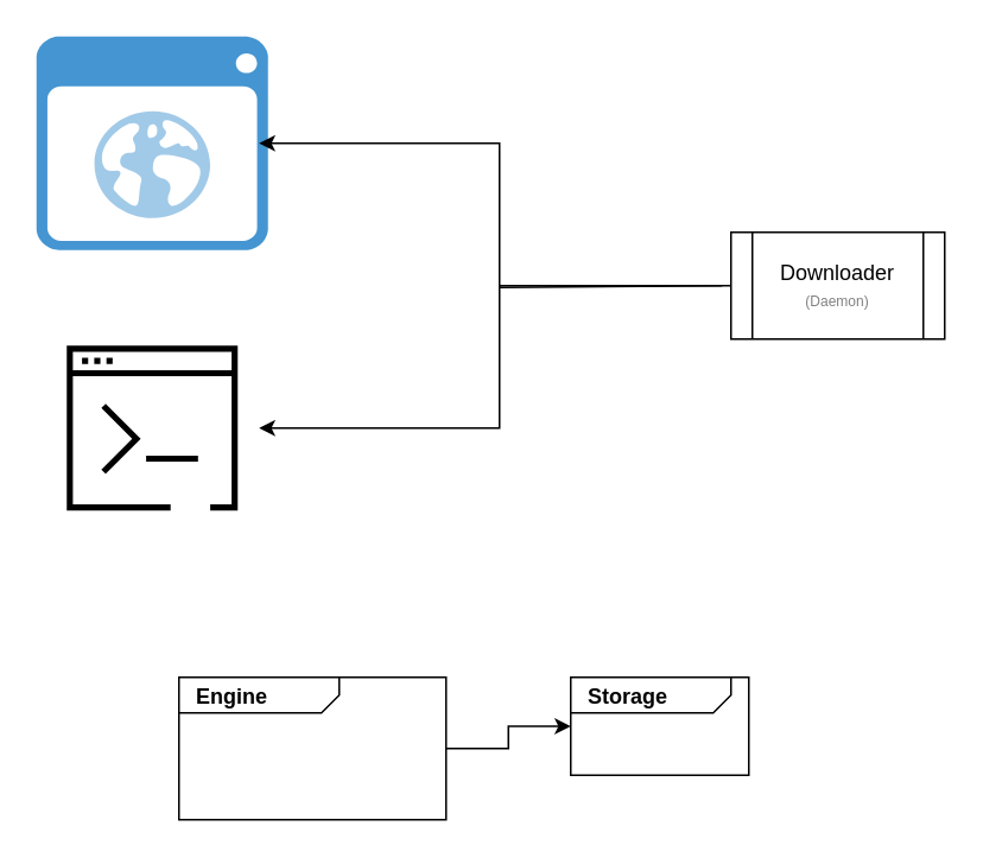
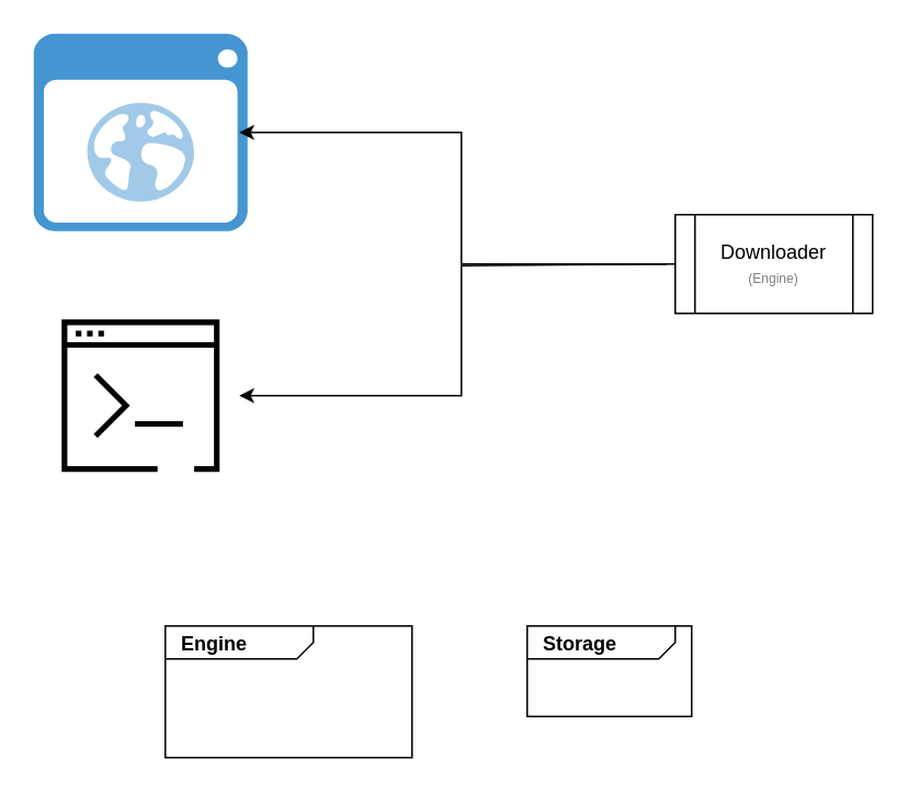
  <mxCell id="0" />
  <mxCell id="1" parent="0" />
  <mxCell id="2" value="" style="shadow=0;dashed=0;html=1;strokeColor=none;fillColor=#4495D1;labelPosition=center;verticalLabelPosition=bottom;verticalAlign=top;align=center;outlineConnect=0;shape=mxgraph.veeam.2d.web_ui;" vertex="1" parent="1"><mxGeometry x="20" y="20" width="130" height="120" as="geometry" /></mxCell>
  <mxCell id="3" value="" style="sketch=0;points=[[0,0,0],[0.25,0,0],[0.5,0,0],[0.75,0,0],[1,0,0],[0,1,0],[0.25,1,0],[0.5,1,0],[0.75,1,0],[1,1,0],[0,0.25,0],[0,0.5,0],[0,0.75,0],[1,0.25,0],[1,0.5,0],[1,0.75,0]];points=[[0,0,0],[0.25,0,0],[0.5,0,0],[0.75,0,0],[1,0,0],[0,1,0],[0.25,1,0],[0.5,1,0],[0.75,1,0],[1,1,0],[0,0.25,0],[0,0.5,0],[0,0.75,0],[1,0.25,0],[1,0.5,0],[1,0.75,0]];outlineConnect=0;fontColor=#232F3E;fillColor=default;strokeColor=#000000;dashed=0;verticalLabelPosition=bottom;verticalAlign=top;align=center;html=1;fontSize=12;fontStyle=0;aspect=fixed;shape=mxgraph.aws4.resourceIcon;resIcon=mxgraph.aws4.command_line_interface;" vertex="1" parent="1"><mxGeometry x="25" y="180" width="120" height="120" as="geometry" /></mxCell>
  <mxCell id="4" style="edgeStyle=orthogonalEdgeStyle;rounded=0;orthogonalLoop=1;jettySize=auto;html=1;" edge="1" parent="1"><mxGeometry relative="1" as="geometry"><mxPoint x="405" y="160.027" as="sourcePoint" /><mxPoint x="145" y="80.027" as="targetPoint" /><Array as="points"><mxPoint x="280" y="161" /><mxPoint x="280" y="80" /></Array></mxGeometry></mxCell>
  <mxCell id="5" style="edgeStyle=orthogonalEdgeStyle;rounded=0;orthogonalLoop=1;jettySize=auto;html=1;" edge="1" parent="1" source="6" target="3"><mxGeometry relative="1" as="geometry"><Array as="points"><mxPoint x="280" y="160" /><mxPoint x="280" y="240" /></Array></mxGeometry></mxCell>
- <mxCell id="6" value="Downloader&lt;br&gt;&lt;font color=&quot;#808080&quot; style=&quot;font-size: 8px;&quot;&gt;(Daemon)&lt;/font&gt;" style="shape=process;whiteSpace=wrap;html=1;backgroundOutline=1;" vertex="1" parent="1"><mxGeometry x="410" y="130" width="120" height="60" as="geometry" /></mxCell>
+ <mxCell id="6" value="Downloader&lt;br&gt;&lt;font color=&quot;#808080&quot; style=&quot;font-size: 8px;&quot;&gt;(Engine)&lt;/font&gt;" style="shape=process;whiteSpace=wrap;html=1;backgroundOutline=1;" vertex="1" parent="1"><mxGeometry x="410" y="130" width="120" height="60" as="geometry" /></mxCell>
  <mxCell id="7" value="&lt;p style=&quot;margin:0px;margin-top:4px;margin-left:10px;text-align:left;&quot;&gt;&lt;b&gt;Engine&lt;/b&gt;&lt;/p&gt;&lt;p style=&quot;margin:0px;margin-top:4px;margin-left:10px;text-align:left;&quot;&gt;&lt;b&gt;&lt;br&gt;&lt;/b&gt;&lt;/p&gt;" style="html=1;shape=mxgraph.sysml.package;html=1;overflow=fill;whiteSpace=wrap;" vertex="1" parent="1"><mxGeometry x="100" y="380" width="150" height="80" as="geometry" /></mxCell>
  <mxCell id="8" value="&lt;p style=&quot;margin:0px;margin-top:4px;margin-left:10px;text-align:left;&quot;&gt;&lt;b&gt;Storage&lt;/b&gt;&lt;/p&gt;&lt;p style=&quot;margin:0px;margin-top:4px;margin-left:10px;text-align:left;&quot;&gt;&lt;b&gt;&lt;br&gt;&lt;/b&gt;&lt;/p&gt;" style="html=1;shape=mxgraph.sysml.package;html=1;overflow=fill;whiteSpace=wrap;" vertex="1" parent="1"><mxGeometry x="320" y="380" width="100" height="55" as="geometry" /></mxCell>
- <mxCell id="9" style="edgeStyle=orthogonalEdgeStyle;rounded=0;orthogonalLoop=1;jettySize=auto;html=1;entryX=0;entryY=0.5;entryDx=0;entryDy=0;entryPerimeter=0;" edge="1" parent="1" source="7" target="8"><mxGeometry relative="1" as="geometry" /></mxCell>
